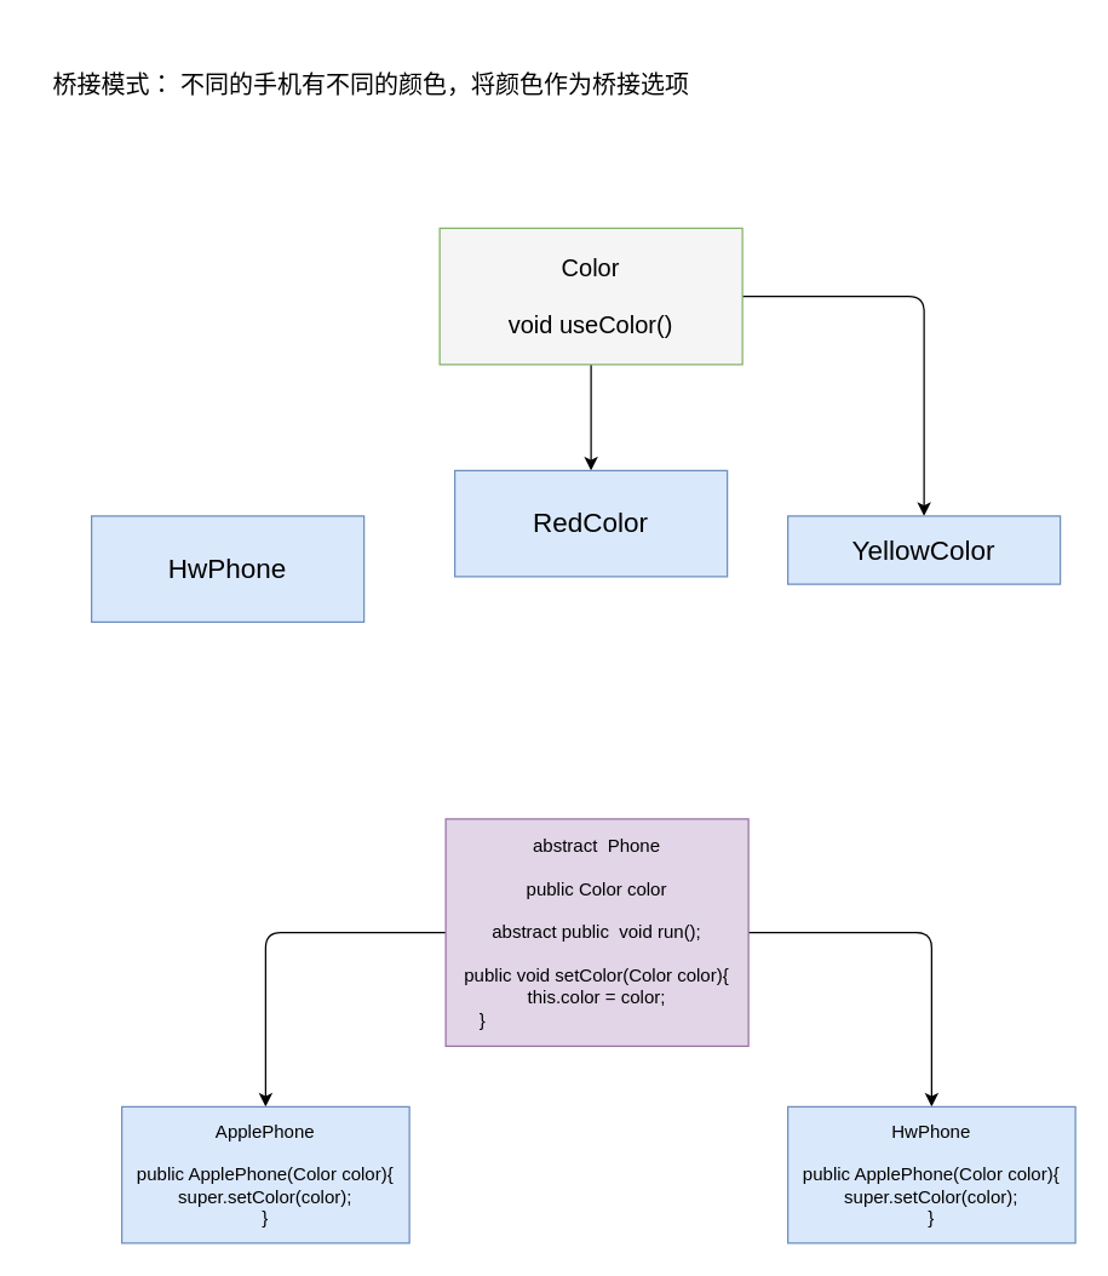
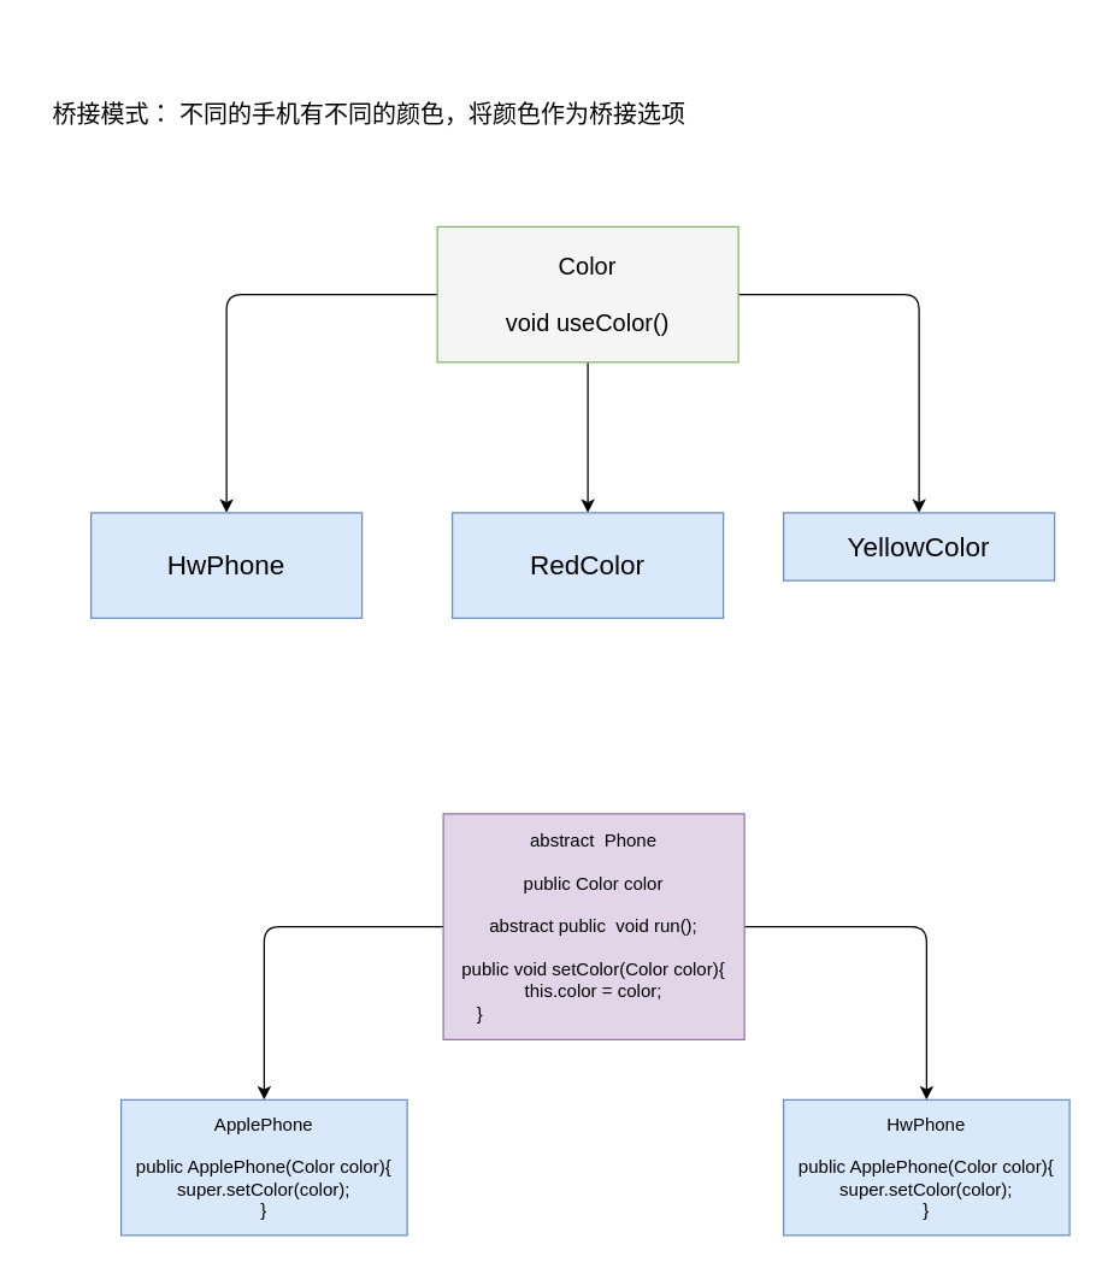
  <mxCell id="0" />
  <mxCell id="1" parent="0" />
- <mxCell id="2" value="&lt;font style=&quot;font-size: 16px&quot;&gt;桥接模式： 不同的手机有不同的颜色，将颜色作为桥接选项&lt;/font&gt;" style="text;html=1;strokeColor=none;fillColor=none;align=center;verticalAlign=middle;whiteSpace=wrap;rounded=0;" vertex="1" parent="1"><mxGeometry x="20" y="20" width="450" height="70" as="geometry" /></mxCell>
+ <mxCell id="2" value="&lt;font style=&quot;font-size: 16px&quot;&gt;桥接模式： 不同的手机有不同的颜色，将颜色作为桥接选项&lt;/font&gt;" style="text;html=1;strokeColor=none;fillColor=none;align=center;verticalAlign=middle;whiteSpace=wrap;rounded=0;" vertex="1" parent="1"><mxGeometry x="20" y="40" width="450" height="70" as="geometry" /></mxCell>
+ <mxCell id="3" style="edgeStyle=orthogonalEdgeStyle;rounded=1;orthogonalLoop=1;jettySize=auto;html=1;" edge="1" parent="1" source="6" target="7"><mxGeometry relative="1" as="geometry" /></mxCell>
  <mxCell id="4" style="edgeStyle=orthogonalEdgeStyle;rounded=1;orthogonalLoop=1;jettySize=auto;html=1;entryX=0.5;entryY=0;entryDx=0;entryDy=0;" edge="1" parent="1" source="6" target="9"><mxGeometry relative="1" as="geometry" /></mxCell>
  <mxCell id="5" style="edgeStyle=orthogonalEdgeStyle;rounded=1;orthogonalLoop=1;jettySize=auto;html=1;exitX=0.5;exitY=1;exitDx=0;exitDy=0;entryX=0.5;entryY=0;entryDx=0;entryDy=0;" edge="1" parent="1" source="6" target="8"><mxGeometry relative="1" as="geometry" /></mxCell>
  <mxCell id="6" value="&lt;font style=&quot;font-size: 16px&quot;&gt;Color&lt;br&gt;&lt;br&gt;void useColor()&lt;br&gt;&lt;/font&gt;" style="rounded=0;whiteSpace=wrap;html=1;fillColor=#f5f5f5;strokeColor=#82b366;" vertex="1" parent="1"><mxGeometry x="290" y="150" width="200" height="90" as="geometry" /></mxCell>
  <mxCell id="7" value="&lt;font style=&quot;font-size: 18px&quot;&gt;HwPhone&lt;/font&gt;" style="rounded=0;whiteSpace=wrap;html=1;fillColor=#dae8fc;strokeColor=#6c8ebf;" vertex="1" parent="1"><mxGeometry x="60" y="340" width="180" height="70" as="geometry" /></mxCell>
- <mxCell id="8" value="&lt;font style=&quot;font-size: 18px&quot;&gt;RedColor&lt;/font&gt;" style="rounded=0;whiteSpace=wrap;html=1;fillColor=#dae8fc;strokeColor=#6c8ebf;" vertex="1" parent="1"><mxGeometry x="300" y="310" width="180" height="70" as="geometry" /></mxCell>
+ <mxCell id="8" value="&lt;font style=&quot;font-size: 18px&quot;&gt;RedColor&lt;/font&gt;" style="rounded=0;whiteSpace=wrap;html=1;fillColor=#dae8fc;strokeColor=#6c8ebf;" vertex="1" parent="1"><mxGeometry x="300" y="340" width="180" height="70" as="geometry" /></mxCell>
  <mxCell id="9" value="&lt;font style=&quot;font-size: 18px&quot;&gt;YellowColor&lt;/font&gt;" style="rounded=0;whiteSpace=wrap;html=1;fillColor=#dae8fc;strokeColor=#6c8ebf;" vertex="1" parent="1"><mxGeometry x="520" y="340" width="180" height="45" as="geometry" /></mxCell>
  <mxCell id="10" style="edgeStyle=orthogonalEdgeStyle;rounded=1;orthogonalLoop=1;jettySize=auto;html=1;entryX=0.5;entryY=0;entryDx=0;entryDy=0;" edge="1" parent="1" source="12" target="13"><mxGeometry relative="1" as="geometry" /></mxCell>
  <mxCell id="11" style="edgeStyle=orthogonalEdgeStyle;rounded=1;orthogonalLoop=1;jettySize=auto;html=1;" edge="1" parent="1" source="12" target="14"><mxGeometry relative="1" as="geometry" /></mxCell>
  <mxCell id="12" value="abstract&amp;nbsp; Phone&lt;br&gt;&lt;br&gt;public Color color&lt;br&gt;&lt;br&gt;abstract public&amp;nbsp; void run();&lt;br&gt;&lt;br&gt;public void setColor(Color color){&lt;br&gt;this.color = color;&lt;br&gt;&lt;div style=&quot;text-align: left&quot;&gt;&lt;span&gt;&amp;nbsp; &amp;nbsp;}&amp;nbsp;&lt;/span&gt;&lt;/div&gt;" style="rounded=0;whiteSpace=wrap;html=1;fillColor=#e1d5e7;strokeColor=#9673a6;" vertex="1" parent="1"><mxGeometry x="294" y="540" width="200" height="150" as="geometry" /></mxCell>
  <mxCell id="13" value="ApplePhone&lt;br&gt;&lt;br&gt;public ApplePhone(Color color){&lt;br&gt;super.setColor(color);&lt;br&gt;}" style="rounded=0;whiteSpace=wrap;html=1;fillColor=#dae8fc;strokeColor=#6c8ebf;" vertex="1" parent="1"><mxGeometry x="80" y="730" width="190" height="90" as="geometry" /></mxCell>
  <mxCell id="14" value="HwPhone&lt;br&gt;&lt;br&gt;public ApplePhone(Color color){&lt;br&gt;super.setColor(color);&lt;br&gt;}" style="rounded=0;whiteSpace=wrap;html=1;fillColor=#dae8fc;strokeColor=#6c8ebf;" vertex="1" parent="1"><mxGeometry x="520" y="730" width="190" height="90" as="geometry" /></mxCell>
